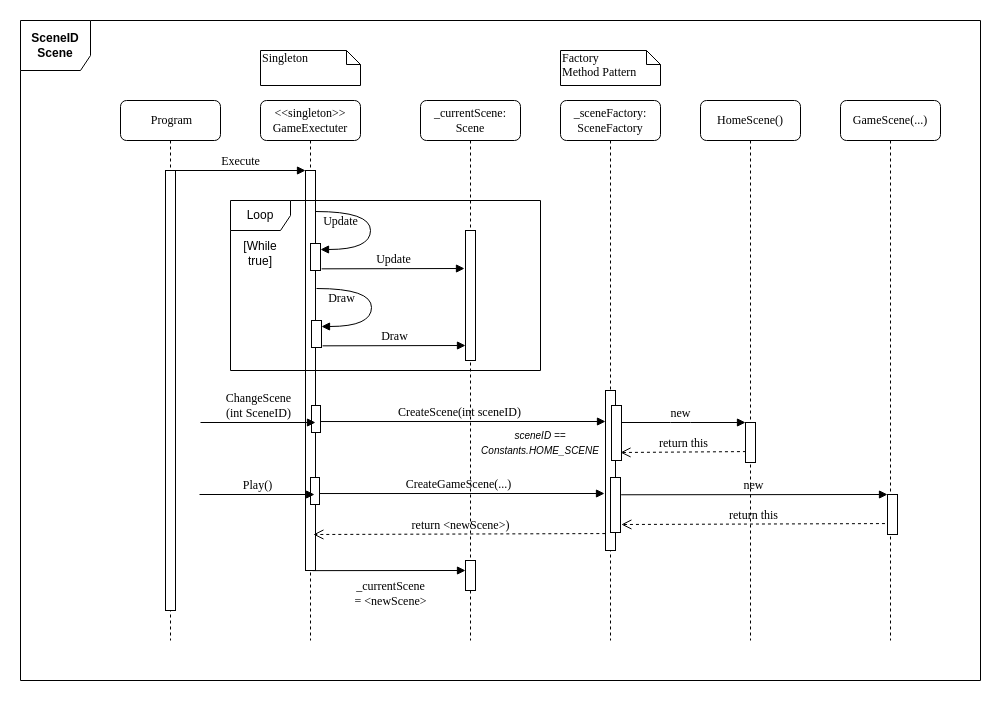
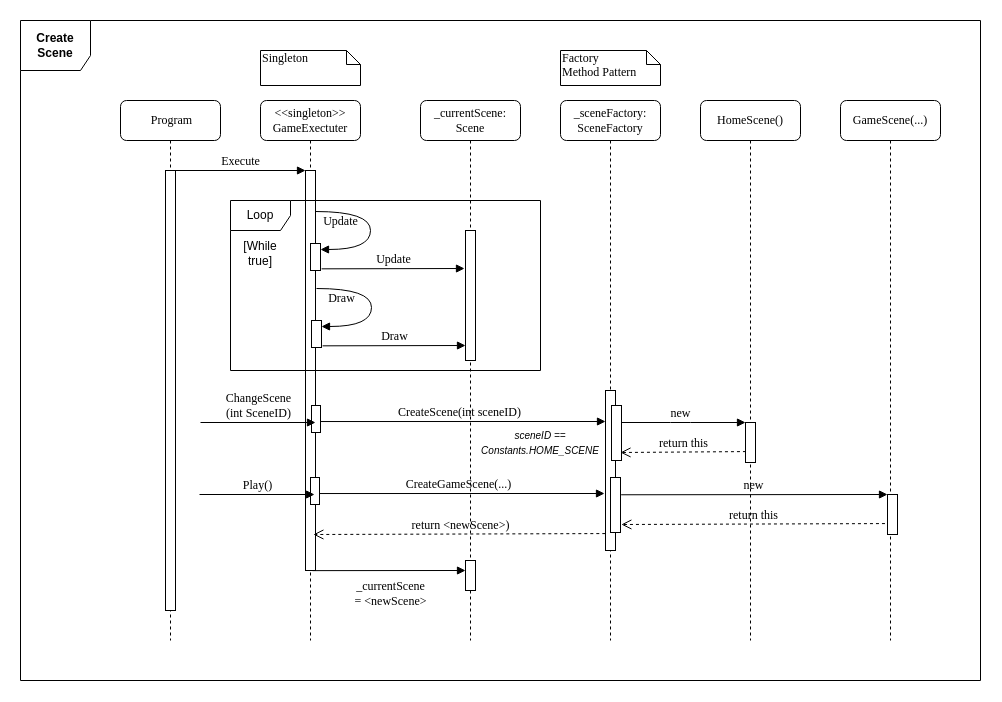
  <mxCell id="0" />
  <mxCell id="1" parent="0" />
  <mxCell id="2" value="&amp;lt;&amp;lt;singleton&amp;gt;&amp;gt;&lt;br&gt;GameExectuter" style="shape=umlLifeline;perimeter=lifelinePerimeter;whiteSpace=wrap;html=1;container=1;collapsible=0;recursiveResize=0;outlineConnect=0;rounded=1;shadow=0;comic=0;labelBackgroundColor=none;strokeWidth=1;fontFamily=Verdana;fontSize=12;align=center;" parent="1" vertex="1"><mxGeometry x="260" y="100" width="100" height="540" as="geometry" /></mxCell>
  <mxCell id="3" value="" style="html=1;points=[];perimeter=orthogonalPerimeter;rounded=0;shadow=0;comic=0;labelBackgroundColor=none;strokeWidth=1;fontFamily=Verdana;fontSize=12;align=center;" parent="2" vertex="1"><mxGeometry x="45" y="70" width="10" height="400" as="geometry" /></mxCell>
  <mxCell id="4" value="" style="html=1;points=[];perimeter=orthogonalPerimeter;rounded=0;shadow=0;comic=0;labelBackgroundColor=none;strokeWidth=1;fontFamily=Verdana;fontSize=12;align=center;" parent="2" vertex="1"><mxGeometry x="50" y="143" width="10" height="27" as="geometry" /></mxCell>
  <mxCell id="5" value="_currentScene: Scene" style="shape=umlLifeline;perimeter=lifelinePerimeter;whiteSpace=wrap;html=1;container=1;collapsible=0;recursiveResize=0;outlineConnect=0;rounded=1;shadow=0;comic=0;labelBackgroundColor=none;strokeWidth=1;fontFamily=Verdana;fontSize=12;align=center;" parent="1" vertex="1"><mxGeometry x="420" y="100" width="100" height="540" as="geometry" /></mxCell>
  <mxCell id="6" value="" style="html=1;points=[];perimeter=orthogonalPerimeter;rounded=0;shadow=0;comic=0;labelBackgroundColor=none;strokeWidth=1;fontFamily=Verdana;fontSize=12;align=center;" parent="5" vertex="1"><mxGeometry x="45" y="130" width="10" height="130" as="geometry" /></mxCell>
  <mxCell id="7" value="&lt;i&gt;&lt;font style=&quot;font-size: 10px;&quot;&gt;sceneID == Constants.HOME_SCENE&lt;/font&gt;&lt;/i&gt;" style="text;html=1;strokeColor=none;fillColor=none;align=center;verticalAlign=middle;whiteSpace=wrap;rounded=0;" parent="5" vertex="1"><mxGeometry x="90" y="327" width="60" height="30" as="geometry" /></mxCell>
  <mxCell id="8" value="return &amp;lt;newScene&amp;gt;)" style="html=1;verticalAlign=bottom;endArrow=open;dashed=1;endSize=8;labelBackgroundColor=none;fontFamily=Verdana;fontSize=12;edgeStyle=elbowEdgeStyle;elbow=vertical;exitX=0.046;exitY=0.727;exitDx=0;exitDy=0;exitPerimeter=0;" parent="5" edge="1"><mxGeometry relative="1" as="geometry"><mxPoint x="-107.125" y="434" as="targetPoint" /><Array as="points"><mxPoint x="134.35" y="434" /><mxPoint x="164.35" y="434" /></Array><mxPoint x="184.81" y="433.08" as="sourcePoint" /></mxGeometry></mxCell>
  <mxCell id="9" value="" style="html=1;points=[];perimeter=orthogonalPerimeter;rounded=0;shadow=0;comic=0;labelBackgroundColor=none;strokeWidth=1;fontFamily=Verdana;fontSize=12;align=center;" parent="5" vertex="1"><mxGeometry x="45" y="460" width="10" height="30" as="geometry" /></mxCell>
  <mxCell id="10" value="_sceneFactory: SceneFactory" style="shape=umlLifeline;perimeter=lifelinePerimeter;whiteSpace=wrap;html=1;container=1;collapsible=0;recursiveResize=0;outlineConnect=0;rounded=1;shadow=0;comic=0;labelBackgroundColor=none;strokeWidth=1;fontFamily=Verdana;fontSize=12;align=center;" parent="1" vertex="1"><mxGeometry x="560" y="100" width="100" height="540" as="geometry" /></mxCell>
  <mxCell id="11" value="HomeScene()" style="shape=umlLifeline;perimeter=lifelinePerimeter;whiteSpace=wrap;html=1;container=1;collapsible=0;recursiveResize=0;outlineConnect=0;rounded=1;shadow=0;comic=0;labelBackgroundColor=none;strokeWidth=1;fontFamily=Verdana;fontSize=12;align=center;" parent="1" vertex="1"><mxGeometry x="700" y="100" width="100" height="540" as="geometry" /></mxCell>
  <mxCell id="12" value="GameScene(...)" style="shape=umlLifeline;perimeter=lifelinePerimeter;whiteSpace=wrap;html=1;container=1;collapsible=0;recursiveResize=0;outlineConnect=0;rounded=1;shadow=0;comic=0;labelBackgroundColor=none;strokeWidth=1;fontFamily=Verdana;fontSize=12;align=center;" parent="1" vertex="1"><mxGeometry x="840" y="100" width="100" height="540" as="geometry" /></mxCell>
  <mxCell id="13" value="&amp;nbsp;Program" style="shape=umlLifeline;perimeter=lifelinePerimeter;whiteSpace=wrap;html=1;container=1;collapsible=0;recursiveResize=0;outlineConnect=0;rounded=1;shadow=0;comic=0;labelBackgroundColor=none;strokeWidth=1;fontFamily=Verdana;fontSize=12;align=center;" parent="1" vertex="1"><mxGeometry x="120" y="100" width="100" height="540" as="geometry" /></mxCell>
  <mxCell id="14" value="" style="html=1;points=[];perimeter=orthogonalPerimeter;rounded=0;shadow=0;comic=0;labelBackgroundColor=none;strokeWidth=1;fontFamily=Verdana;fontSize=12;align=center;" parent="13" vertex="1"><mxGeometry x="45" y="70" width="10" height="440" as="geometry" /></mxCell>
  <mxCell id="15" value="" style="html=1;points=[];perimeter=orthogonalPerimeter;rounded=0;shadow=0;comic=0;labelBackgroundColor=none;strokeWidth=1;fontFamily=Verdana;fontSize=12;align=center;" parent="1" vertex="1"><mxGeometry x="605" y="390" width="10" height="160" as="geometry" /></mxCell>
  <mxCell id="16" value="CreateScene(int sceneID)" style="html=1;verticalAlign=bottom;endArrow=block;labelBackgroundColor=none;fontFamily=Verdana;fontSize=12;edgeStyle=elbowEdgeStyle;elbow=vertical;exitX=0.906;exitY=0.639;exitDx=0;exitDy=0;exitPerimeter=0;" parent="1" edge="1"><mxGeometry relative="1" as="geometry"><mxPoint x="314.06" y="421.04" as="sourcePoint" /><Array as="points"><mxPoint x="480" y="421" /></Array><mxPoint x="605" y="421" as="targetPoint" /></mxGeometry></mxCell>
  <mxCell id="17" value="" style="html=1;points=[];perimeter=orthogonalPerimeter;rounded=0;shadow=0;comic=0;labelBackgroundColor=none;strokeWidth=1;fontFamily=Verdana;fontSize=12;align=center;" parent="1" vertex="1"><mxGeometry x="745" y="422" width="10" height="40" as="geometry" /></mxCell>
  <mxCell id="18" value="new" style="html=1;verticalAlign=bottom;endArrow=block;entryX=0;entryY=0;labelBackgroundColor=none;fontFamily=Verdana;fontSize=12;edgeStyle=elbowEdgeStyle;elbow=vertical;" parent="1" target="17" edge="1"><mxGeometry relative="1" as="geometry"><mxPoint x="615" y="422" as="sourcePoint" /></mxGeometry></mxCell>
  <mxCell id="19" value="return this" style="html=1;verticalAlign=bottom;endArrow=open;dashed=1;endSize=8;labelBackgroundColor=none;fontFamily=Verdana;fontSize=12;edgeStyle=elbowEdgeStyle;elbow=vertical;exitX=0.046;exitY=0.727;exitDx=0;exitDy=0;exitPerimeter=0;" parent="1" source="17" edge="1"><mxGeometry relative="1" as="geometry"><mxPoint x="620" y="452" as="targetPoint" /><Array as="points"><mxPoint x="695" y="452" /><mxPoint x="725" y="452" /></Array><mxPoint x="750" y="452" as="sourcePoint" /></mxGeometry></mxCell>
  <mxCell id="20" value="Execute" style="html=1;verticalAlign=bottom;endArrow=block;entryX=0;entryY=0;labelBackgroundColor=none;fontFamily=Verdana;fontSize=12;edgeStyle=elbowEdgeStyle;elbow=vertical;" parent="1" source="14" target="3" edge="1"><mxGeometry relative="1" as="geometry"><mxPoint x="240" y="210" as="sourcePoint" /></mxGeometry></mxCell>
  <mxCell id="21" value="Loop" style="shape=umlFrame;whiteSpace=wrap;html=1;pointerEvents=0;" parent="1" vertex="1"><mxGeometry x="230" y="200" width="310" height="170" as="geometry" /></mxCell>
  <mxCell id="22" value="[While true]" style="text;html=1;strokeColor=none;fillColor=none;align=center;verticalAlign=middle;whiteSpace=wrap;rounded=0;" parent="1" vertex="1"><mxGeometry x="230" y="238" width="60" height="30" as="geometry" /></mxCell>
  <mxCell id="23" value="Update" style="html=1;verticalAlign=bottom;endArrow=block;labelBackgroundColor=none;fontFamily=Verdana;fontSize=12;elbow=vertical;edgeStyle=orthogonalEdgeStyle;curved=1;entryX=1;entryY=0.286;entryPerimeter=0;exitX=1.038;exitY=0.345;exitPerimeter=0;" parent="1" edge="1"><mxGeometry x="-0.65" y="-19" relative="1" as="geometry"><mxPoint x="315" y="211" as="sourcePoint" /><mxPoint x="320" y="249" as="targetPoint" /><Array as="points"><mxPoint x="370" y="211" /><mxPoint x="370" y="249" /></Array><mxPoint as="offset" /></mxGeometry></mxCell>
  <mxCell id="24" value="Update" style="html=1;verticalAlign=bottom;endArrow=block;labelBackgroundColor=none;fontFamily=Verdana;fontSize=12;edgeStyle=elbowEdgeStyle;elbow=vertical;exitX=1.112;exitY=0.938;exitDx=0;exitDy=0;exitPerimeter=0;" parent="1" source="4" edge="1"><mxGeometry relative="1" as="geometry"><mxPoint x="334" y="268" as="sourcePoint" /><Array as="points" /><mxPoint x="464" y="268" as="targetPoint" /></mxGeometry></mxCell>
  <mxCell id="25" value="" style="html=1;points=[];perimeter=orthogonalPerimeter;rounded=0;shadow=0;comic=0;labelBackgroundColor=none;strokeWidth=1;fontFamily=Verdana;fontSize=12;align=center;" parent="1" vertex="1"><mxGeometry x="311" y="320" width="10" height="27" as="geometry" /></mxCell>
  <mxCell id="26" value="Draw" style="html=1;verticalAlign=bottom;endArrow=block;labelBackgroundColor=none;fontFamily=Verdana;fontSize=12;elbow=vertical;edgeStyle=orthogonalEdgeStyle;curved=1;entryX=1;entryY=0.286;entryPerimeter=0;exitX=1.038;exitY=0.345;exitPerimeter=0;" parent="1" edge="1"><mxGeometry x="-0.65" y="-19" relative="1" as="geometry"><mxPoint x="316" y="288" as="sourcePoint" /><mxPoint x="321" y="326" as="targetPoint" /><Array as="points"><mxPoint x="371" y="288" /><mxPoint x="371" y="326" /></Array><mxPoint as="offset" /></mxGeometry></mxCell>
  <mxCell id="27" value="Draw" style="html=1;verticalAlign=bottom;endArrow=block;labelBackgroundColor=none;fontFamily=Verdana;fontSize=12;edgeStyle=elbowEdgeStyle;elbow=vertical;exitX=1.112;exitY=0.938;exitDx=0;exitDy=0;exitPerimeter=0;" parent="1" source="25" edge="1"><mxGeometry relative="1" as="geometry"><mxPoint x="335" y="345" as="sourcePoint" /><Array as="points" /><mxPoint x="465" y="345" as="targetPoint" /></mxGeometry></mxCell>
  <mxCell id="28" value="" style="html=1;points=[];perimeter=orthogonalPerimeter;rounded=0;shadow=0;comic=0;labelBackgroundColor=none;strokeWidth=1;fontFamily=Verdana;fontSize=12;align=center;" parent="1" vertex="1"><mxGeometry x="611" y="405" width="10" height="55" as="geometry" /></mxCell>
  <mxCell id="29" value="" style="html=1;points=[];perimeter=orthogonalPerimeter;rounded=0;shadow=0;comic=0;labelBackgroundColor=none;strokeWidth=1;fontFamily=Verdana;fontSize=12;align=center;" parent="1" vertex="1"><mxGeometry x="311" y="405" width="9" height="27" as="geometry" /></mxCell>
  <mxCell id="30" value="ChangeScene&lt;br&gt;(int SceneID)" style="html=1;verticalAlign=bottom;endArrow=block;entryX=0;entryY=0;labelBackgroundColor=none;fontFamily=Verdana;fontSize=12;edgeStyle=elbowEdgeStyle;elbow=vertical;" parent="1" edge="1"><mxGeometry relative="1" as="geometry"><mxPoint x="200" y="422" as="sourcePoint" /><mxPoint x="315" y="422" as="targetPoint" /></mxGeometry></mxCell>
  <mxCell id="31" value="CreateGameScene(...)" style="html=1;verticalAlign=bottom;endArrow=block;labelBackgroundColor=none;fontFamily=Verdana;fontSize=12;edgeStyle=elbowEdgeStyle;elbow=vertical;exitX=0.906;exitY=0.639;exitDx=0;exitDy=0;exitPerimeter=0;" parent="1" edge="1"><mxGeometry relative="1" as="geometry"><mxPoint x="313.06" y="493.04" as="sourcePoint" /><Array as="points"><mxPoint x="479" y="493" /></Array><mxPoint x="604" y="493" as="targetPoint" /></mxGeometry></mxCell>
  <mxCell id="32" value="" style="html=1;points=[];perimeter=orthogonalPerimeter;rounded=0;shadow=0;comic=0;labelBackgroundColor=none;strokeWidth=1;fontFamily=Verdana;fontSize=12;align=center;" parent="1" vertex="1"><mxGeometry x="887" y="494" width="10" height="40" as="geometry" /></mxCell>
  <mxCell id="33" value="new" style="html=1;verticalAlign=bottom;endArrow=block;entryX=0;entryY=0;labelBackgroundColor=none;fontFamily=Verdana;fontSize=12;edgeStyle=elbowEdgeStyle;elbow=vertical;exitX=1.064;exitY=0.314;exitDx=0;exitDy=0;exitPerimeter=0;" parent="1" source="35" target="32" edge="1"><mxGeometry relative="1" as="geometry"><mxPoint x="757" y="494" as="sourcePoint" /></mxGeometry></mxCell>
  <mxCell id="34" value="return this" style="html=1;verticalAlign=bottom;endArrow=open;dashed=1;endSize=8;labelBackgroundColor=none;fontFamily=Verdana;fontSize=12;edgeStyle=elbowEdgeStyle;elbow=vertical;exitX=0.046;exitY=0.727;exitDx=0;exitDy=0;exitPerimeter=0;entryX=1.384;entryY=0.849;entryDx=0;entryDy=0;entryPerimeter=0;" parent="1" edge="1"><mxGeometry relative="1" as="geometry"><mxPoint x="620.84" y="523.695" as="targetPoint" /><Array as="points"><mxPoint x="834" y="524" /><mxPoint x="864" y="524" /></Array><mxPoint x="884.46" y="523.08" as="sourcePoint" /></mxGeometry></mxCell>
  <mxCell id="35" value="" style="html=1;points=[];perimeter=orthogonalPerimeter;rounded=0;shadow=0;comic=0;labelBackgroundColor=none;strokeWidth=1;fontFamily=Verdana;fontSize=12;align=center;" parent="1" vertex="1"><mxGeometry x="610" y="477" width="10" height="55" as="geometry" /></mxCell>
  <mxCell id="36" value="" style="html=1;points=[];perimeter=orthogonalPerimeter;rounded=0;shadow=0;comic=0;labelBackgroundColor=none;strokeWidth=1;fontFamily=Verdana;fontSize=12;align=center;" parent="1" vertex="1"><mxGeometry x="310" y="477" width="9" height="27" as="geometry" /></mxCell>
  <mxCell id="37" value="Play()" style="html=1;verticalAlign=bottom;endArrow=block;entryX=0;entryY=0;labelBackgroundColor=none;fontFamily=Verdana;fontSize=12;edgeStyle=elbowEdgeStyle;elbow=vertical;" parent="1" edge="1"><mxGeometry relative="1" as="geometry"><mxPoint x="199" y="494" as="sourcePoint" /><mxPoint x="314" y="494" as="targetPoint" /></mxGeometry></mxCell>
  <mxCell id="38" value="_currentScene &lt;br&gt;= &amp;lt;newScene&amp;gt;" style="html=1;verticalAlign=bottom;endArrow=block;labelBackgroundColor=none;fontFamily=Verdana;fontSize=12;edgeStyle=elbowEdgeStyle;elbow=vertical;" parent="1" edge="1"><mxGeometry x="0.019" y="-40" relative="1" as="geometry"><mxPoint x="312.065" y="570.13" as="sourcePoint" /><Array as="points" /><mxPoint x="465" y="570.17" as="targetPoint" /><mxPoint as="offset" /></mxGeometry></mxCell>
  <mxCell id="39" value="Factory &lt;br&gt;Method Pattern" style="shape=note;whiteSpace=wrap;html=1;size=14;verticalAlign=top;align=left;spacingTop=-6;rounded=0;shadow=0;comic=0;labelBackgroundColor=none;strokeWidth=1;fontFamily=Verdana;fontSize=12" parent="1" vertex="1"><mxGeometry x="560" y="50" width="100" height="35" as="geometry" /></mxCell>
  <mxCell id="40" value="Singleton" style="shape=note;whiteSpace=wrap;html=1;size=14;verticalAlign=top;align=left;spacingTop=-6;rounded=0;shadow=0;comic=0;labelBackgroundColor=none;strokeWidth=1;fontFamily=Verdana;fontSize=12" parent="1" vertex="1"><mxGeometry x="260" y="50" width="100" height="35" as="geometry" /></mxCell>
- <mxCell id="41" value="&lt;b&gt;SceneID Scene&lt;/b&gt;" style="shape=umlFrame;whiteSpace=wrap;html=1;pointerEvents=0;width=70;height=50;" vertex="1" parent="1"><mxGeometry width="960" height="660" as="geometry" x="20" y="20" /></mxCell>
+ <mxCell id="41" value="&lt;b&gt;Create Scene&lt;/b&gt;" style="shape=umlFrame;whiteSpace=wrap;html=1;pointerEvents=0;width=70;height=50;" vertex="1" parent="1"><mxGeometry width="960" height="660" as="geometry" x="20" y="20" /></mxCell>
